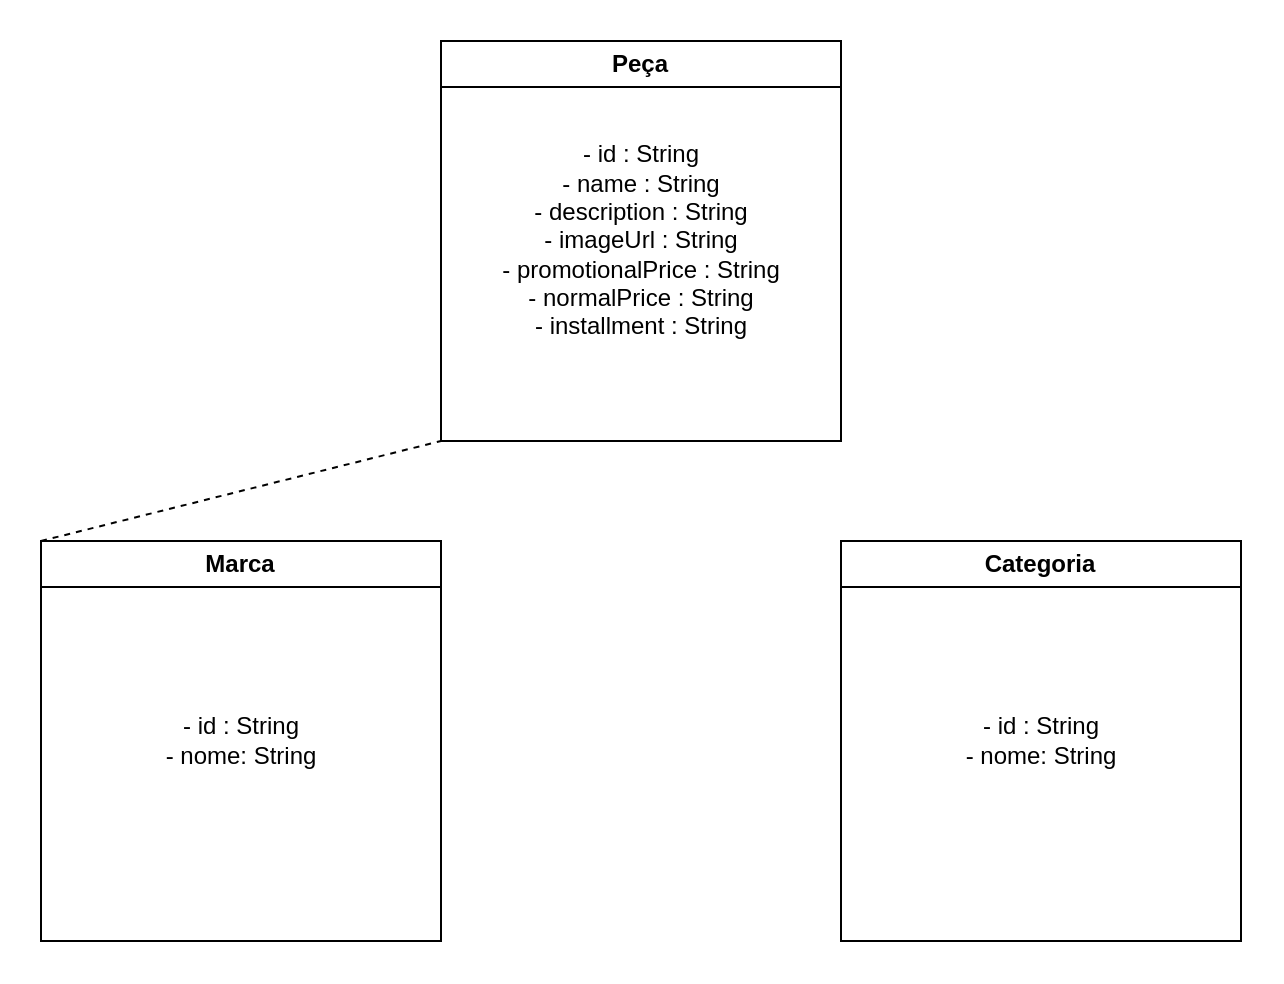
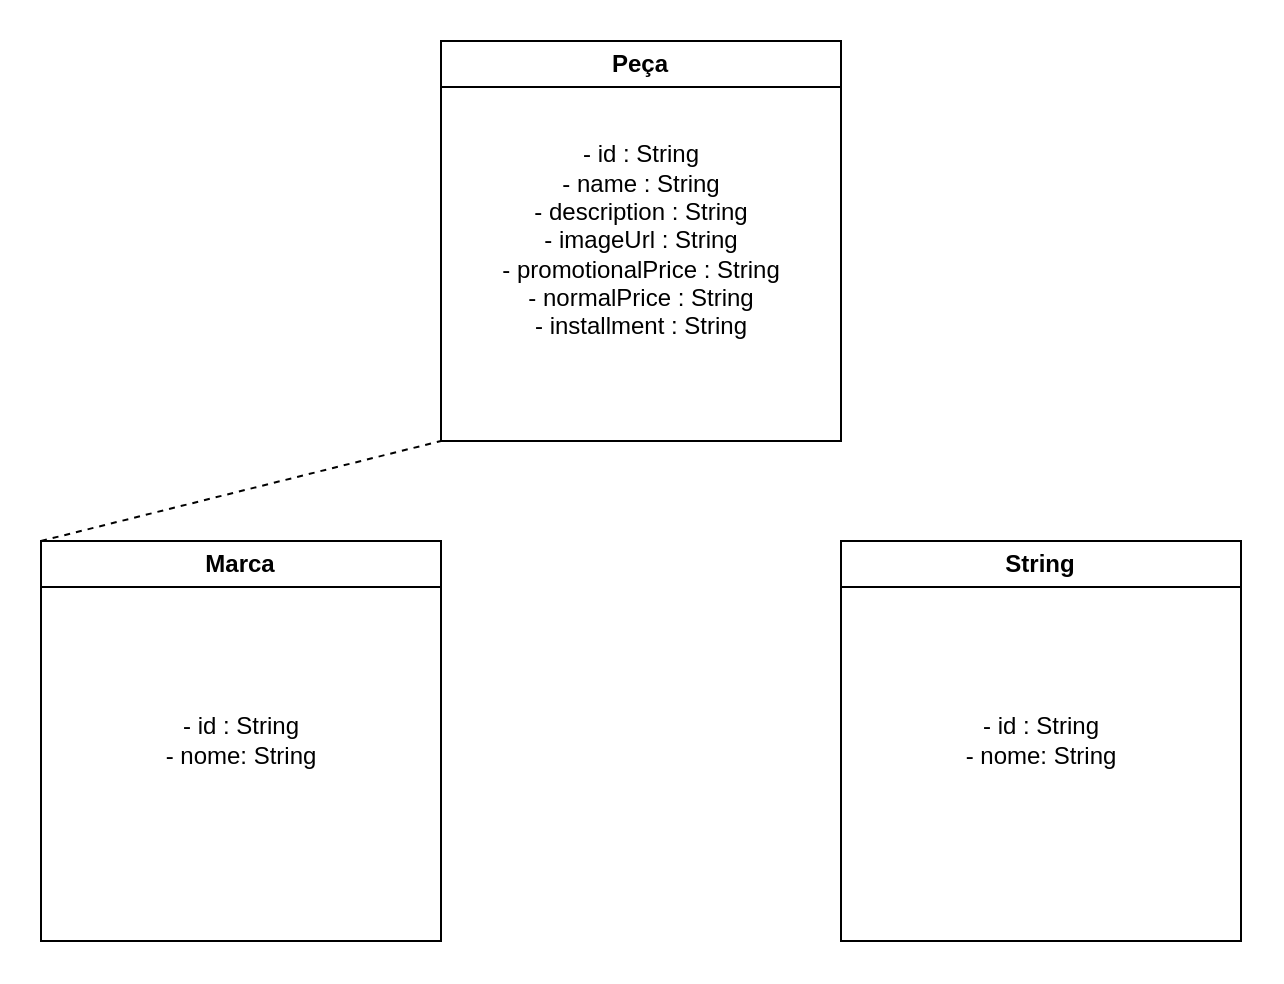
  <mxCell id="0" />
  <mxCell id="1" parent="0" />
- <mxCell id="2" value="Categoria" style="swimlane;whiteSpace=wrap;html=1;" vertex="1" parent="1"><mxGeometry x="420" y="270" width="200" height="200" as="geometry"><mxRectangle x="90" y="260" width="140" height="30" as="alternateBounds" /></mxGeometry></mxCell>
+ <mxCell id="2" value="String" style="swimlane;whiteSpace=wrap;html=1;" vertex="1" parent="1"><mxGeometry x="420" y="270" width="200" height="200" as="geometry"><mxRectangle x="90" y="260" width="140" height="30" as="alternateBounds" /></mxGeometry></mxCell>
  <mxCell id="3" value="- id : String&lt;div&gt;- nome: String&lt;/div&gt;" style="text;html=1;align=center;verticalAlign=middle;resizable=0;points=[];autosize=1;strokeColor=none;fillColor=none;" vertex="1" parent="2"><mxGeometry x="50" y="80" width="100" height="40" as="geometry" /></mxCell>
  <mxCell id="4" value="Peça" style="swimlane;whiteSpace=wrap;html=1;startSize=23;" vertex="1" parent="1"><mxGeometry x="220" y="20" width="200" height="200" as="geometry"><mxRectangle x="90" y="260" width="140" height="30" as="alternateBounds" /></mxGeometry></mxCell>
  <mxCell id="5" value="- id : String&lt;div&gt;- name : String&lt;/div&gt;&lt;div&gt;- description : String&lt;/div&gt;&lt;div&gt;- imageUrl : String&lt;/div&gt;&lt;div&gt;-&amp;nbsp;promotionalPrice : String&lt;/div&gt;&lt;div&gt;-&amp;nbsp;normalPrice : String&lt;/div&gt;&lt;div&gt;-&amp;nbsp;installment : String&lt;/div&gt;" style="text;html=1;align=center;verticalAlign=middle;resizable=0;points=[];autosize=1;strokeColor=none;fillColor=none;" vertex="1" parent="4"><mxGeometry x="20" y="45" width="160" height="110" as="geometry" /></mxCell>
  <mxCell id="6" value="Marca" style="swimlane;whiteSpace=wrap;html=1;startSize=23;" vertex="1" parent="1"><mxGeometry x="20" y="270" width="200" height="200" as="geometry"><mxRectangle x="90" y="260" width="140" height="30" as="alternateBounds" /></mxGeometry></mxCell>
  <mxCell id="7" value="- id : String&lt;div&gt;- nome: String&lt;/div&gt;" style="text;html=1;align=center;verticalAlign=middle;resizable=0;points=[];autosize=1;strokeColor=none;fillColor=none;" vertex="1" parent="6"><mxGeometry x="50" y="80" width="100" height="40" as="geometry" /></mxCell>
  <mxCell id="8" value="" style="endArrow=none;html=1;rounded=0;entryX=0;entryY=1;entryDx=0;entryDy=0;exitX=0;exitY=0;exitDx=0;exitDy=0;dashed=1;" edge="1" parent="1" source="6" target="4"><mxGeometry width="50" height="50" relative="1" as="geometry"><mxPoint x="296" y="310" as="sourcePoint" /><mxPoint x="346" y="260" as="targetPoint" /><Array as="points" /></mxGeometry></mxCell>
